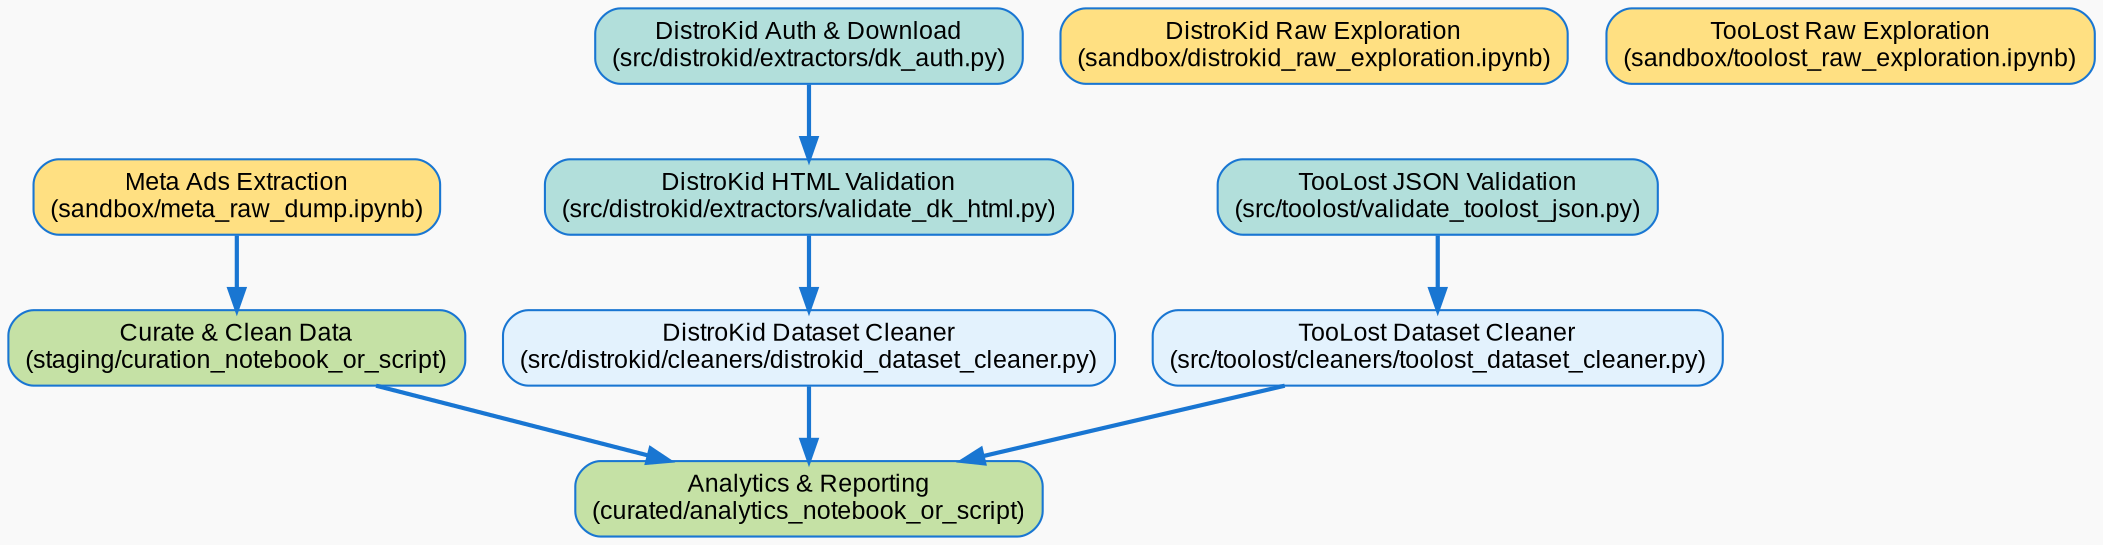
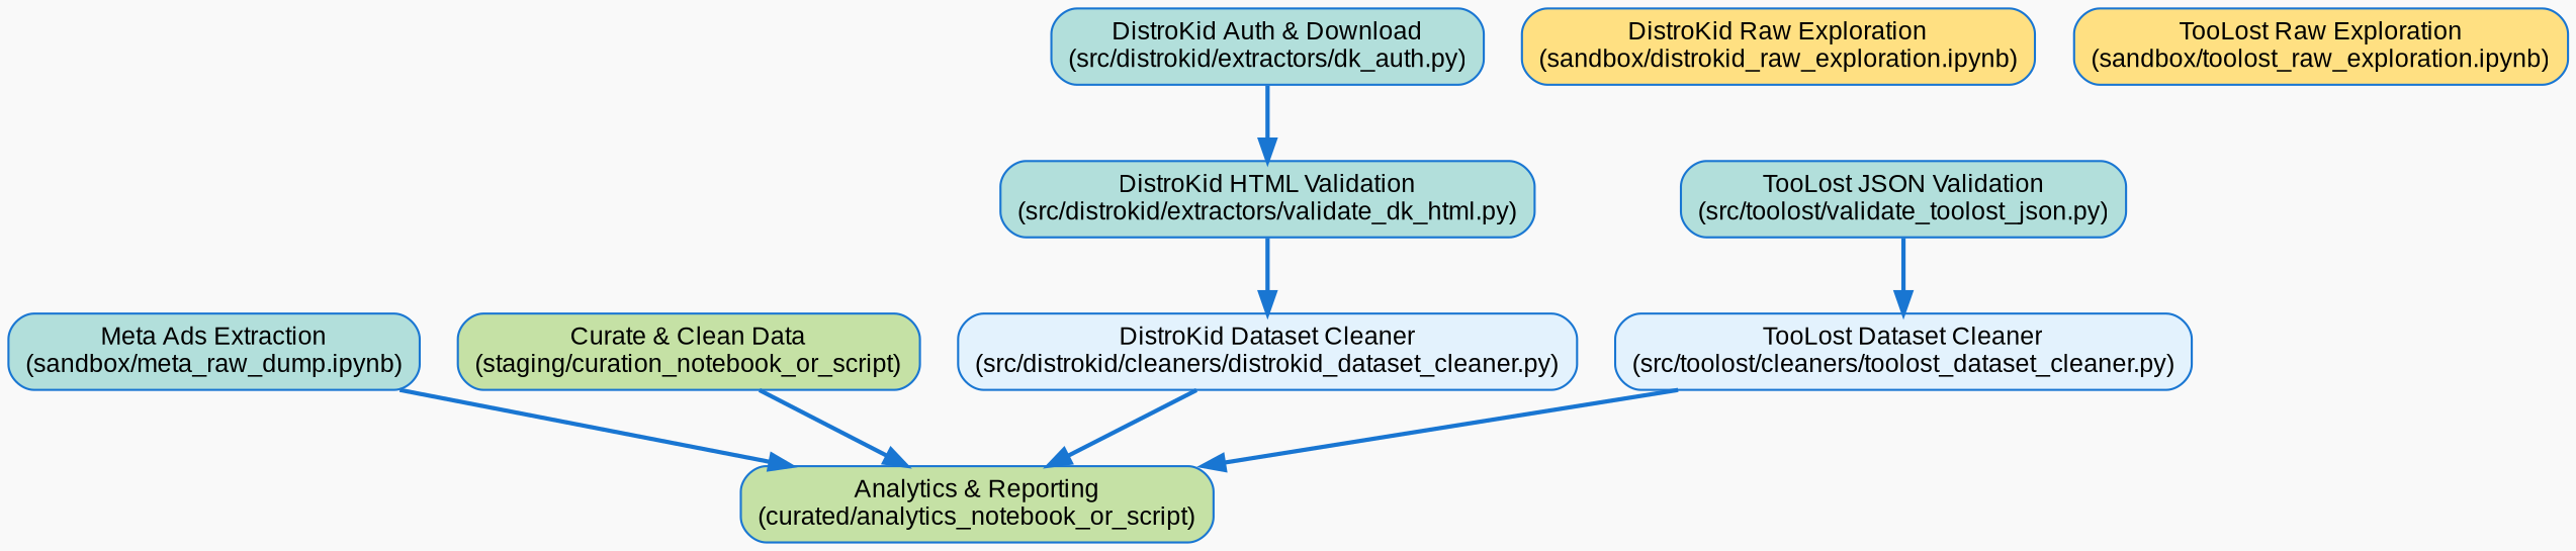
  digraph {
    bgcolor="#f9f9f9"
    rankdir=TB
    node [color="#1976d2" fillcolor="#ffe082" fontname=Arial fontsize=12 shape=box style="filled,rounded"]
    edge [color="#1976d2" penwidth=2]
-   "Meta Ads Extraction\n(sandbox/meta_raw_dump.ipynb)"
+   "Meta Ads Extraction\n(sandbox/meta_raw_dump.ipynb)" [fillcolor="#b2dfdb"]
    "Curate & Clean Data\n(staging/curation_notebook_or_script)" [fillcolor="#c5e1a5"]
    "Analytics & Reporting\n(curated/analytics_notebook_or_script)" [fillcolor="#c5e1a5"]
    "DistroKid Auth & Download\n(src/distrokid/extractors/dk_auth.py)" [fillcolor="#b2dfdb"]
    "DistroKid HTML Validation\n(src/distrokid/extractors/validate_dk_html.py)" [fillcolor="#b2dfdb"]
    "DistroKid Dataset Cleaner\n(src/distrokid/cleaners/distrokid_dataset_cleaner.py)" [fillcolor="#e3f2fd"]
    "TooLost Dataset Cleaner\n(src/toolost/cleaners/toolost_dataset_cleaner.py)" [fillcolor="#e3f2fd"]
    "TooLost JSON Validation\n(src/toolost/validate_toolost_json.py)" [fillcolor="#b2dfdb"]
    "DistroKid Raw Exploration\n(sandbox/distrokid_raw_exploration.ipynb)"
    "TooLost Raw Exploration\n(sandbox/toolost_raw_exploration.ipynb)"
-   "Meta Ads Extraction\n(sandbox/meta_raw_dump.ipynb)" -> "Curate & Clean Data\n(staging/curation_notebook_or_script)"
+   "Meta Ads Extraction\n(sandbox/meta_raw_dump.ipynb)" -> "Analytics & Reporting\n(curated/analytics_notebook_or_script)"
    "Curate & Clean Data\n(staging/curation_notebook_or_script)" -> "Analytics & Reporting\n(curated/analytics_notebook_or_script)"
    "DistroKid Auth & Download\n(src/distrokid/extractors/dk_auth.py)" -> "DistroKid HTML Validation\n(src/distrokid/extractors/validate_dk_html.py)"
    "DistroKid HTML Validation\n(src/distrokid/extractors/validate_dk_html.py)" -> "DistroKid Dataset Cleaner\n(src/distrokid/cleaners/distrokid_dataset_cleaner.py)"
    "DistroKid Dataset Cleaner\n(src/distrokid/cleaners/distrokid_dataset_cleaner.py)" -> "Analytics & Reporting\n(curated/analytics_notebook_or_script)"
    "TooLost Dataset Cleaner\n(src/toolost/cleaners/toolost_dataset_cleaner.py)" -> "Analytics & Reporting\n(curated/analytics_notebook_or_script)"
    "TooLost JSON Validation\n(src/toolost/validate_toolost_json.py)" -> "TooLost Dataset Cleaner\n(src/toolost/cleaners/toolost_dataset_cleaner.py)"
  }
